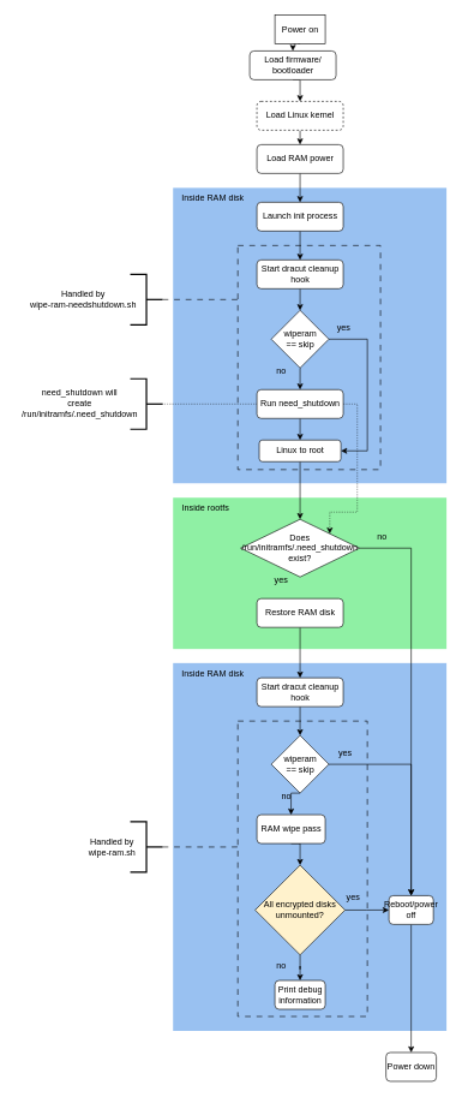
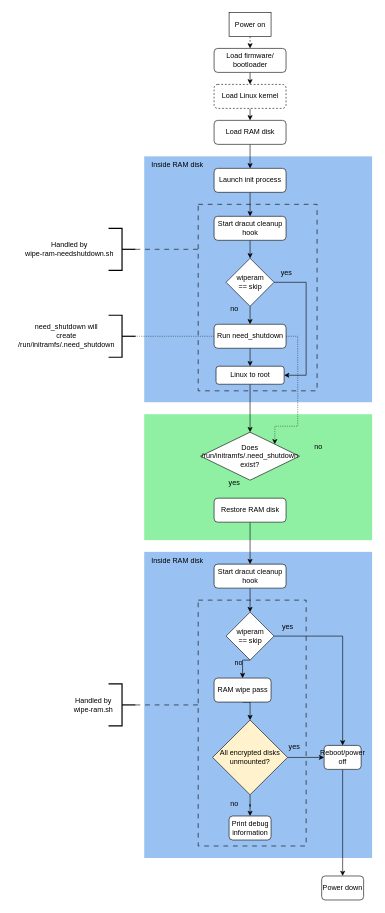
  <mxCell id="0" />
  <mxCell id="1" parent="0" />
  <mxCell id="2" value="" style="rounded=0;whiteSpace=wrap;html=1;strokeColor=none;fillColor=light-dark(#8ff0a4, #ededed);" parent="1" vertex="1"><mxGeometry x="240" y="690" width="380" height="210" as="geometry" /></mxCell>
  <mxCell id="3" value="" style="rounded=0;whiteSpace=wrap;html=1;strokeColor=none;fillColor=light-dark(#99c1f1, #ededed);" parent="1" vertex="1"><mxGeometry x="240" y="260" width="380" height="410" as="geometry" /></mxCell>
  <mxCell id="4" value="" style="rounded=0;whiteSpace=wrap;html=1;fillColor=none;dashed=1;dashPattern=8 8;" parent="1" vertex="1"><mxGeometry x="330" y="340" width="198.25" height="311" as="geometry" /></mxCell>
  <mxCell id="5" value="" style="rounded=0;whiteSpace=wrap;html=1;strokeColor=none;fillColor=light-dark(#99c1f1, #ededed);" parent="1" vertex="1"><mxGeometry x="240" y="919.5" width="380" height="510.5" as="geometry" /></mxCell>
  <mxCell id="6" style="edgeStyle=orthogonalEdgeStyle;rounded=0;orthogonalLoop=1;jettySize=auto;html=1;exitX=0.5;exitY=1;exitDx=0;exitDy=0;entryX=0.5;entryY=0;entryDx=0;entryDy=0;dashed=1;" edge="1" parent="1" source="7" target="9"><mxGeometry relative="1" as="geometry" /></mxCell>
  <mxCell id="7" value="Power on" style="whiteSpace=wrap;html=1;rounded=0;" parent="1" vertex="1"><mxGeometry x="381.5" y="20" width="70" height="40" as="geometry" /></mxCell>
  <mxCell id="8" style="edgeStyle=orthogonalEdgeStyle;rounded=0;orthogonalLoop=1;jettySize=auto;html=1;exitX=0.5;exitY=1;exitDx=0;exitDy=0;entryX=0.5;entryY=0;entryDx=0;entryDy=0;" parent="1" source="9" target="11" edge="1"><mxGeometry relative="1" as="geometry" /></mxCell>
- <mxCell id="9" value="Load firmware/&lt;br&gt;bootloader" style="rounded=1;whiteSpace=wrap;html=1;fontSize=12;glass=0;strokeWidth=1;shadow=0;" parent="1" vertex="1"><mxGeometry x="346.5" y="70" width="120" height="40" as="geometry" /></mxCell>
+ <mxCell id="9" value="Load firmware/&lt;br&gt;bootloader" style="rounded=1;whiteSpace=wrap;html=1;fontSize=12;glass=0;strokeWidth=1;shadow=0;" parent="1" vertex="1"><mxGeometry x="356.5" y="80" width="120" height="40" as="geometry" /></mxCell>
  <mxCell id="10" style="edgeStyle=orthogonalEdgeStyle;rounded=0;orthogonalLoop=1;jettySize=auto;html=1;exitX=0.5;exitY=1;exitDx=0;exitDy=0;entryX=0.5;entryY=0;entryDx=0;entryDy=0;" parent="1" source="11" target="13" edge="1"><mxGeometry relative="1" as="geometry" /></mxCell>
  <mxCell id="11" value="Load Linux kernel" style="rounded=1;whiteSpace=wrap;html=1;fontSize=12;glass=0;strokeWidth=1;shadow=0;dashed=1;" parent="1" vertex="1"><mxGeometry x="356.5" y="140" width="120" height="40" as="geometry" /></mxCell>
  <mxCell id="12" style="edgeStyle=orthogonalEdgeStyle;rounded=0;orthogonalLoop=1;jettySize=auto;html=1;exitX=0.5;exitY=1;exitDx=0;exitDy=0;entryX=0.5;entryY=0;entryDx=0;entryDy=0;" parent="1" source="13" target="15" edge="1"><mxGeometry relative="1" as="geometry" /></mxCell>
- <mxCell id="13" value="Load RAM power" style="rounded=1;whiteSpace=wrap;html=1;fontSize=12;glass=0;strokeWidth=1;shadow=0;" parent="1" vertex="1"><mxGeometry x="356.5" y="200" width="120" height="40" as="geometry" /></mxCell>
+ <mxCell id="13" value="Load RAM disk" style="rounded=1;whiteSpace=wrap;html=1;fontSize=12;glass=0;strokeWidth=1;shadow=0;" parent="1" vertex="1"><mxGeometry x="356.5" y="200" width="120" height="40" as="geometry" /></mxCell>
  <mxCell id="14" style="edgeStyle=orthogonalEdgeStyle;rounded=0;orthogonalLoop=1;jettySize=auto;html=1;entryX=0.5;entryY=0;entryDx=0;entryDy=0;" edge="1" parent="1" source="15" target="17"><mxGeometry relative="1" as="geometry" /></mxCell>
  <mxCell id="15" value="Launch init process" style="rounded=1;whiteSpace=wrap;html=1;fontSize=12;glass=0;strokeWidth=1;shadow=0;" parent="1" vertex="1"><mxGeometry x="356.5" y="280" width="120" height="40" as="geometry" /></mxCell>
  <mxCell id="16" style="edgeStyle=orthogonalEdgeStyle;rounded=0;orthogonalLoop=1;jettySize=auto;html=1;exitX=0.5;exitY=1;exitDx=0;exitDy=0;entryX=0.5;entryY=0;entryDx=0;entryDy=0;" edge="1" parent="1" source="17" target="20"><mxGeometry relative="1" as="geometry" /></mxCell>
  <mxCell id="17" value="Start dracut cleanup&lt;br&gt;hook" style="rounded=1;whiteSpace=wrap;html=1;fontSize=12;glass=0;strokeWidth=1;shadow=0;" parent="1" vertex="1"><mxGeometry x="356.5" y="360" width="120" height="40" as="geometry" /></mxCell>
  <mxCell id="18" style="edgeStyle=orthogonalEdgeStyle;rounded=0;orthogonalLoop=1;jettySize=auto;html=1;exitX=0.5;exitY=1;exitDx=0;exitDy=0;entryX=0.5;entryY=0;entryDx=0;entryDy=0;" parent="1" source="20" edge="1" target="24"><mxGeometry relative="1" as="geometry"><mxPoint x="388.06" y="450" as="targetPoint" /></mxGeometry></mxCell>
  <mxCell id="19" style="edgeStyle=orthogonalEdgeStyle;rounded=0;orthogonalLoop=1;jettySize=auto;html=1;exitX=1;exitY=0.5;exitDx=0;exitDy=0;entryX=1;entryY=0.5;entryDx=0;entryDy=0;" edge="1" parent="1" source="20" target="26"><mxGeometry relative="1" as="geometry"><Array as="points"><mxPoint x="510" y="470" /><mxPoint x="510" y="625" /></Array></mxGeometry></mxCell>
  <mxCell id="20" value="&lt;div&gt;wiperam&lt;/div&gt;&lt;div&gt;== skip&lt;/div&gt;" style="rhombus;whiteSpace=wrap;html=1;" parent="1" vertex="1"><mxGeometry x="376.5" y="430" width="80" height="80" as="geometry" /></mxCell>
  <mxCell id="21" value="no" style="text;html=1;align=center;verticalAlign=middle;resizable=0;points=[];autosize=1;strokeColor=none;fillColor=none;" parent="1" vertex="1"><mxGeometry x="370" y="500" width="40" height="30" as="geometry" /></mxCell>
  <mxCell id="22" style="edgeStyle=orthogonalEdgeStyle;rounded=0;orthogonalLoop=1;jettySize=auto;html=1;exitX=0.5;exitY=1;exitDx=0;exitDy=0;entryX=0.5;entryY=0;entryDx=0;entryDy=0;" parent="1" source="24" edge="1" target="26"><mxGeometry relative="1" as="geometry"><mxPoint x="388.06" y="510" as="targetPoint" /></mxGeometry></mxCell>
  <mxCell id="23" style="edgeStyle=orthogonalEdgeStyle;rounded=0;orthogonalLoop=1;jettySize=auto;html=1;exitX=1;exitY=0.5;exitDx=0;exitDy=0;entryX=1;entryY=0;entryDx=0;entryDy=0;dashed=1;dashPattern=1 2;" edge="1" parent="1" source="24" target="52"><mxGeometry relative="1" as="geometry"><Array as="points"><mxPoint x="496" y="560" /><mxPoint x="496" y="710" /><mxPoint x="458" y="710" /></Array></mxGeometry></mxCell>
  <mxCell id="24" value="Run need_shutdown" style="rounded=1;whiteSpace=wrap;html=1;fontSize=12;glass=0;strokeWidth=1;shadow=0;" parent="1" vertex="1"><mxGeometry x="356.5" y="540" width="120" height="40" as="geometry" /></mxCell>
  <mxCell id="25" style="edgeStyle=orthogonalEdgeStyle;rounded=0;orthogonalLoop=1;jettySize=auto;html=1;exitX=0.5;exitY=1;exitDx=0;exitDy=0;entryX=0.5;entryY=0;entryDx=0;entryDy=0;" edge="1" parent="1" source="26" target="52"><mxGeometry relative="1" as="geometry" /></mxCell>
  <mxCell id="26" value="Linux to root" style="rounded=1;whiteSpace=wrap;html=1;fontSize=12;glass=0;strokeWidth=1;shadow=0;" parent="1" vertex="1"><mxGeometry x="359.75" y="610" width="113.5" height="30" as="geometry" /></mxCell>
  <mxCell id="27" value="yes" style="text;html=1;align=center;verticalAlign=middle;resizable=0;points=[];autosize=1;strokeColor=none;fillColor=none;" parent="1" vertex="1"><mxGeometry x="456.5" y="440" width="40" height="30" as="geometry" /></mxCell>
  <mxCell id="28" style="edgeStyle=orthogonalEdgeStyle;rounded=0;orthogonalLoop=1;jettySize=auto;html=1;exitX=0;exitY=0.5;exitDx=0;exitDy=0;exitPerimeter=0;entryX=0;entryY=0.5;entryDx=0;entryDy=0;endArrow=none;startFill=0;dashed=1;dashPattern=1 2;" parent="1" source="29" target="24" edge="1"><mxGeometry relative="1" as="geometry" /></mxCell>
  <mxCell id="29" value="" style="strokeWidth=2;html=1;shape=mxgraph.flowchart.annotation_2;align=left;labelPosition=right;pointerEvents=1;rotation=-180;" parent="1" vertex="1"><mxGeometry x="180.5" y="525" width="45" height="70" as="geometry" /></mxCell>
  <mxCell id="30" value="&lt;div&gt;need_shutdown will&lt;/div&gt;&lt;div&gt;create&lt;/div&gt;&lt;div&gt;/run/initramfs/.need_shutdown&lt;br&gt;&lt;/div&gt;" style="text;html=1;align=center;verticalAlign=middle;resizable=0;points=[];autosize=1;strokeColor=none;fillColor=default;" parent="1" vertex="1"><mxGeometry x="20" y="529" width="180" height="60" as="geometry" /></mxCell>
  <mxCell id="31" style="edgeStyle=orthogonalEdgeStyle;rounded=0;orthogonalLoop=1;jettySize=auto;html=1;exitX=0.5;exitY=1;exitDx=0;exitDy=0;entryX=0.5;entryY=0;entryDx=0;entryDy=0;" parent="1" source="32" target="36" edge="1"><mxGeometry relative="1" as="geometry"><mxPoint x="415" y="954" as="targetPoint" /></mxGeometry></mxCell>
  <mxCell id="32" value="Restore RAM disk" style="rounded=1;whiteSpace=wrap;html=1;fontSize=12;glass=0;strokeWidth=1;shadow=0;" parent="1" vertex="1"><mxGeometry x="356.5" y="830" width="120" height="40" as="geometry" /></mxCell>
  <mxCell id="33" value="Inside RAM disk" style="text;html=1;align=center;verticalAlign=middle;resizable=0;points=[];autosize=1;strokeColor=none;fillColor=none;" parent="1" vertex="1"><mxGeometry x="240" y="260" width="110" height="30" as="geometry" /></mxCell>
- <mxCell id="34" value="Inside rootfs" style="text;html=1;align=center;verticalAlign=middle;resizable=0;points=[];autosize=1;strokeColor=none;fillColor=none;" parent="1" vertex="1"><mxGeometry x="240" y="690" width="90" height="30" as="geometry" /></mxCell>
  <mxCell id="35" style="edgeStyle=orthogonalEdgeStyle;rounded=0;orthogonalLoop=1;jettySize=auto;html=1;exitX=0.5;exitY=1;exitDx=0;exitDy=0;entryX=0.5;entryY=0;entryDx=0;entryDy=0;" parent="1" source="36" target="39" edge="1"><mxGeometry relative="1" as="geometry" /></mxCell>
  <mxCell id="36" value="Start dracut cleanup&lt;br&gt;hook" style="rounded=1;whiteSpace=wrap;html=1;fontSize=12;glass=0;strokeWidth=1;shadow=0;" parent="1" vertex="1"><mxGeometry x="356.5" y="940" width="120" height="40" as="geometry" /></mxCell>
  <mxCell id="37" style="edgeStyle=orthogonalEdgeStyle;rounded=0;orthogonalLoop=1;jettySize=auto;html=1;exitX=0.5;exitY=1;exitDx=0;exitDy=0;entryX=0.5;entryY=0;entryDx=0;entryDy=0;" edge="1" parent="1" source="39" target="43"><mxGeometry relative="1" as="geometry" /></mxCell>
  <mxCell id="38" style="edgeStyle=orthogonalEdgeStyle;rounded=0;orthogonalLoop=1;jettySize=auto;html=1;exitX=1;exitY=0.5;exitDx=0;exitDy=0;entryX=0.5;entryY=0;entryDx=0;entryDy=0;" edge="1" parent="1" source="39" target="57"><mxGeometry relative="1" as="geometry" /></mxCell>
  <mxCell id="39" value="&lt;div&gt;wiperam&lt;/div&gt;&lt;div&gt;== skip&lt;/div&gt;" style="rhombus;whiteSpace=wrap;html=1;" parent="1" vertex="1"><mxGeometry x="376.5" y="1020" width="80" height="80" as="geometry" /></mxCell>
  <mxCell id="40" value="no" style="text;html=1;align=center;verticalAlign=middle;resizable=0;points=[];autosize=1;strokeColor=none;fillColor=none;" parent="1" vertex="1"><mxGeometry x="376.5" y="1090" width="40" height="30" as="geometry" /></mxCell>
  <mxCell id="41" value="&lt;div&gt;yes&lt;/div&gt;" style="text;html=1;align=center;verticalAlign=middle;resizable=0;points=[];autosize=1;strokeColor=none;fillColor=none;" parent="1" vertex="1"><mxGeometry x="459" y="1030" width="40" height="30" as="geometry" /></mxCell>
  <mxCell id="42" style="edgeStyle=orthogonalEdgeStyle;rounded=0;orthogonalLoop=1;jettySize=auto;html=1;exitX=0.5;exitY=1;exitDx=0;exitDy=0;entryX=0.5;entryY=0;entryDx=0;entryDy=0;" edge="1" parent="1" source="43" target="46"><mxGeometry relative="1" as="geometry" /></mxCell>
  <mxCell id="43" value="RAM wipe pass" style="rounded=1;whiteSpace=wrap;html=1;fontSize=12;glass=0;strokeWidth=1;shadow=0;" parent="1" vertex="1"><mxGeometry x="356.5" y="1130" width="95" height="40" as="geometry" /></mxCell>
  <mxCell id="44" style="edgeStyle=orthogonalEdgeStyle;rounded=0;orthogonalLoop=1;jettySize=auto;html=1;entryX=0.5;entryY=0;entryDx=0;entryDy=0;" parent="1" source="46" target="48" edge="1"><mxGeometry relative="1" as="geometry" /></mxCell>
  <mxCell id="45" style="edgeStyle=orthogonalEdgeStyle;rounded=0;orthogonalLoop=1;jettySize=auto;html=1;entryX=0;entryY=0.5;entryDx=0;entryDy=0;" edge="1" parent="1" source="46" target="57"><mxGeometry relative="1" as="geometry" /></mxCell>
  <mxCell id="46" value="All encrypted disks&lt;br&gt; unmounted?" style="rhombus;whiteSpace=wrap;html=1;fillColor=#fff2cc;" parent="1" vertex="1"><mxGeometry x="354" y="1200" width="125" height="124.5" as="geometry" /></mxCell>
  <mxCell id="47" value="yes" style="text;html=1;align=center;verticalAlign=middle;resizable=0;points=[];autosize=1;strokeColor=none;fillColor=none;" parent="1" vertex="1"><mxGeometry x="470" y="1230" width="40" height="30" as="geometry" /></mxCell>
  <mxCell id="48" value="Print debug information" style="rounded=1;whiteSpace=wrap;html=1;fontSize=12;glass=0;strokeWidth=1;shadow=0;" parent="1" vertex="1"><mxGeometry x="381.5" y="1360" width="70" height="40" as="geometry" /></mxCell>
  <mxCell id="49" value="no" style="text;html=1;align=center;verticalAlign=middle;resizable=0;points=[];autosize=1;strokeColor=none;fillColor=none;" parent="1" vertex="1"><mxGeometry x="370" y="1324.5" width="40" height="30" as="geometry" /></mxCell>
  <mxCell id="50" value="Inside RAM disk" style="text;html=1;align=center;verticalAlign=middle;resizable=0;points=[];autosize=1;strokeColor=none;fillColor=none;" parent="1" vertex="1"><mxGeometry x="240" y="919.5" width="110" height="30" as="geometry" /></mxCell>
- <mxCell id="51" style="edgeStyle=orthogonalEdgeStyle;rounded=0;orthogonalLoop=1;jettySize=auto;html=1;exitX=1;exitY=0.5;exitDx=0;exitDy=0;entryX=0.5;entryY=0;entryDx=0;entryDy=0;" edge="1" parent="1" source="52" target="57"><mxGeometry relative="1" as="geometry" /></mxCell>
  <mxCell id="52" value="Does /run/initramfs/.need_shutdown exist?" style="rhombus;whiteSpace=wrap;html=1;" parent="1" vertex="1"><mxGeometry x="334" y="720" width="165" height="80" as="geometry" /></mxCell>
  <mxCell id="53" value="no" style="text;html=1;align=center;verticalAlign=middle;resizable=0;points=[];autosize=1;strokeColor=none;fillColor=none;" parent="1" vertex="1"><mxGeometry x="510" y="730" width="40" height="30" as="geometry" /></mxCell>
  <mxCell id="54" value="yes" style="text;html=1;align=center;verticalAlign=middle;resizable=0;points=[];autosize=1;strokeColor=none;fillColor=none;" parent="1" vertex="1"><mxGeometry x="370" y="790" width="40" height="30" as="geometry" /></mxCell>
  <mxCell id="55" value="Power down" style="whiteSpace=wrap;html=1;rounded=1;" parent="1" vertex="1"><mxGeometry x="535.88" y="1460" width="70" height="40" as="geometry" /></mxCell>
  <mxCell id="56" style="edgeStyle=orthogonalEdgeStyle;rounded=0;orthogonalLoop=1;jettySize=auto;html=1;exitX=0.5;exitY=1;exitDx=0;exitDy=0;entryX=0.5;entryY=0;entryDx=0;entryDy=0;" edge="1" parent="1" source="57" target="55"><mxGeometry relative="1" as="geometry" /></mxCell>
  <mxCell id="57" value="Reboot/power off" style="rounded=1;whiteSpace=wrap;html=1;fontSize=12;glass=0;strokeWidth=1;shadow=0;" parent="1" vertex="1"><mxGeometry x="540" y="1242.25" width="61.75" height="40" as="geometry" /></mxCell>
  <mxCell id="58" value="" style="strokeWidth=2;html=1;shape=mxgraph.flowchart.annotation_2;align=left;labelPosition=right;pointerEvents=1;rotation=-180;" parent="1" vertex="1"><mxGeometry x="180.5" y="380" width="45" height="70" as="geometry" /></mxCell>
  <mxCell id="59" value="" style="strokeWidth=2;html=1;shape=mxgraph.flowchart.annotation_2;align=left;labelPosition=right;pointerEvents=1;rotation=-180;" parent="1" vertex="1"><mxGeometry x="180.5" y="1139.75" width="45" height="70" as="geometry" /></mxCell>
  <mxCell id="60" value="Handled by&lt;br&gt;wipe-ram-needshutdown.sh" style="text;html=1;align=center;verticalAlign=middle;resizable=0;points=[];autosize=1;strokeColor=none;fillColor=default;" parent="1" vertex="1"><mxGeometry x="30" y="394" width="170" height="40" as="geometry" /></mxCell>
  <mxCell id="61" value="Handled by&lt;br&gt;wipe-ram.sh" style="text;html=1;align=center;verticalAlign=middle;resizable=0;points=[];autosize=1;strokeColor=none;fillColor=default;" parent="1" vertex="1"><mxGeometry x="110" y="1154.75" width="90" height="40" as="geometry" /></mxCell>
  <mxCell id="62" style="edgeStyle=orthogonalEdgeStyle;rounded=0;orthogonalLoop=1;jettySize=auto;html=1;endArrow=none;endFill=0;dashed=1;dashPattern=8 8;" edge="1" parent="1" source="58"><mxGeometry relative="1" as="geometry"><mxPoint x="330" y="415" as="targetPoint" /><Array as="points"><mxPoint x="330" y="415" /></Array></mxGeometry></mxCell>
  <mxCell id="63" value="" style="rounded=0;whiteSpace=wrap;html=1;fillColor=none;dashed=1;dashPattern=8 8;" vertex="1" parent="1"><mxGeometry x="330" y="1000" width="180" height="410" as="geometry" /></mxCell>
  <mxCell id="64" style="edgeStyle=orthogonalEdgeStyle;rounded=0;orthogonalLoop=1;jettySize=auto;html=1;entryX=0.004;entryY=0.426;entryDx=0;entryDy=0;entryPerimeter=0;endArrow=none;endFill=0;dashed=1;dashPattern=8 8;" edge="1" parent="1" source="59" target="63"><mxGeometry relative="1" as="geometry"><Array as="points"><mxPoint x="320" y="1175" /><mxPoint x="320" y="1175" /></Array></mxGeometry></mxCell>
